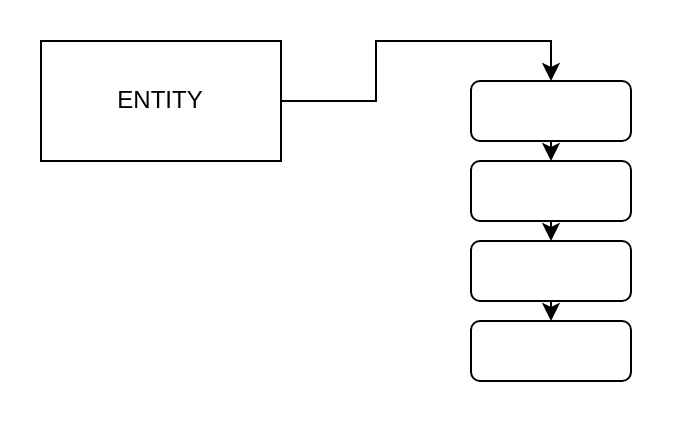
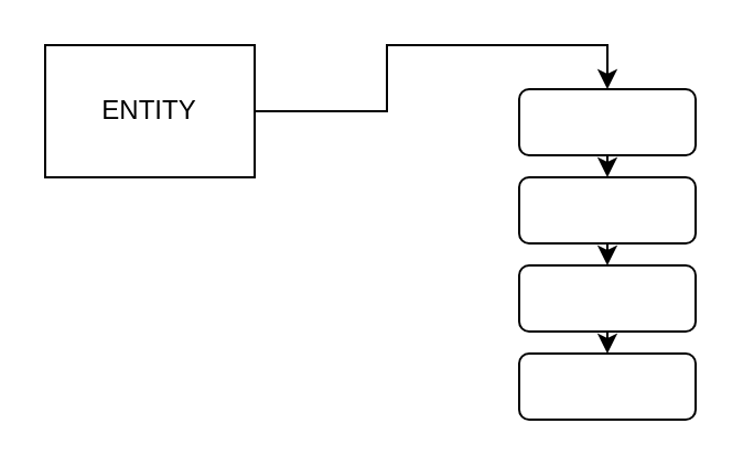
  <mxCell id="0" />
  <mxCell id="1" parent="0" />
  <mxCell id="2" style="edgeStyle=orthogonalEdgeStyle;rounded=0;orthogonalLoop=1;jettySize=auto;html=1;exitX=1;exitY=0.5;exitDx=0;exitDy=0;entryX=0.5;entryY=0;entryDx=0;entryDy=0;" edge="1" parent="1" source="3" target="5"><mxGeometry relative="1" as="geometry" /></mxCell>
- <mxCell id="3" value="ENTITY" style="rounded=0;whiteSpace=wrap;html=1;" vertex="1" parent="1"><mxGeometry x="20" y="20" width="120" height="60" as="geometry" /></mxCell>
+ <mxCell id="3" value="ENTITY" style="rounded=0;whiteSpace=wrap;html=1;" vertex="1" parent="1"><mxGeometry x="20" y="20" width="95" height="60" as="geometry" /></mxCell>
  <mxCell id="4" style="edgeStyle=orthogonalEdgeStyle;rounded=0;orthogonalLoop=1;jettySize=auto;html=1;exitX=0.5;exitY=1;exitDx=0;exitDy=0;entryX=0.5;entryY=0;entryDx=0;entryDy=0;" edge="1" parent="1" source="5" target="7"><mxGeometry relative="1" as="geometry" /></mxCell>
  <mxCell id="5" value="" style="rounded=1;whiteSpace=wrap;html=1;" vertex="1" parent="1"><mxGeometry x="235" y="40" width="80" height="30" as="geometry" /></mxCell>
  <mxCell id="6" style="edgeStyle=orthogonalEdgeStyle;rounded=0;orthogonalLoop=1;jettySize=auto;html=1;exitX=0.5;exitY=1;exitDx=0;exitDy=0;entryX=0.5;entryY=0;entryDx=0;entryDy=0;" edge="1" parent="1" source="7" target="9"><mxGeometry relative="1" as="geometry" /></mxCell>
  <mxCell id="7" value="" style="rounded=1;whiteSpace=wrap;html=1;" vertex="1" parent="1"><mxGeometry x="235" y="80" width="80" height="30" as="geometry" /></mxCell>
  <mxCell id="8" style="edgeStyle=orthogonalEdgeStyle;rounded=0;orthogonalLoop=1;jettySize=auto;html=1;exitX=0.5;exitY=1;exitDx=0;exitDy=0;entryX=0.5;entryY=0;entryDx=0;entryDy=0;" edge="1" parent="1" source="9" target="10"><mxGeometry relative="1" as="geometry" /></mxCell>
  <mxCell id="9" value="" style="rounded=1;whiteSpace=wrap;html=1;" vertex="1" parent="1"><mxGeometry x="235" y="120" width="80" height="30" as="geometry" /></mxCell>
  <mxCell id="10" value="" style="rounded=1;whiteSpace=wrap;html=1;" vertex="1" parent="1"><mxGeometry x="235" y="160" width="80" height="30" as="geometry" /></mxCell>
